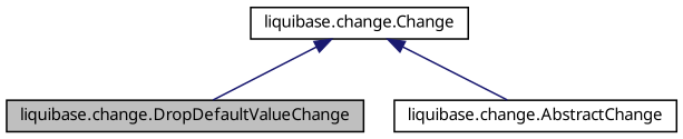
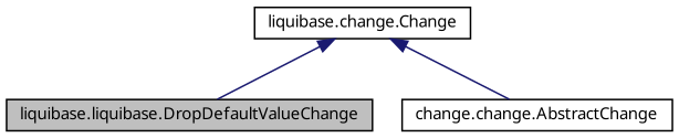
  digraph {
    node [color=black fillcolor=white fontname="FreeSans.ttf" fontsize=10 shape=record style=filled]
    edge [color=midnightblue dir=back fontname="FreeSans.ttf" fontsize=10 labelfontname="FreeSans.ttf" labelfontsize=10 style=solid]
-   n1 [fillcolor=grey75 fontcolor=black height=0.2 label="liquibase.change.DropDefaultValueChange" width=0.4]
-   n2 [height=0.2 label="liquibase.change.AbstractChange" width=0.4]
+   n1 [fillcolor=grey75 fontcolor=black height=0.2 label="liquibase.liquibase.DropDefaultValueChange" width=0.4]
+   n2 [height=0.2 label="change.change.AbstractChange" width=0.4]
    n3 [height=0.2 label="liquibase.change.Change" width=0.4]
    n3 -> n1
    n3 -> n2
  }
